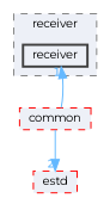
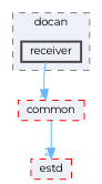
  digraph {
    compound=true
    fontname=Montserrat
    node [color=red fillcolor="#edf0f7" fontname=Montserrat fontsize=10 shape=box style="filled,dashed"]
    edge [color=steelblue1 fontcolor=steelblue1 fontname=Montserrat fontsize=10 labeldistance=1.5 labelfontname=Helvetica labelfontsize=10]
    n1 [color=grey25 height=0.2 label=receiver style="filled,bold" width=0.4]
    n2 [height=0.2 label=common width=0.4]
    n3 [height=0.2 label=estd width=0.4]
    subgraph cluster_1 {
      bgcolor="#edf0f7"
      fontsize=10
-     label=receiver
+     label=docan
      pencolor=grey50
      style="filled,dashed"
      n1
    }
-   n2 -> n1 [headlabel=1]
+   n1 -> n2 [headlabel=1]
    n2 -> n3 [headlabel=2]
  }
